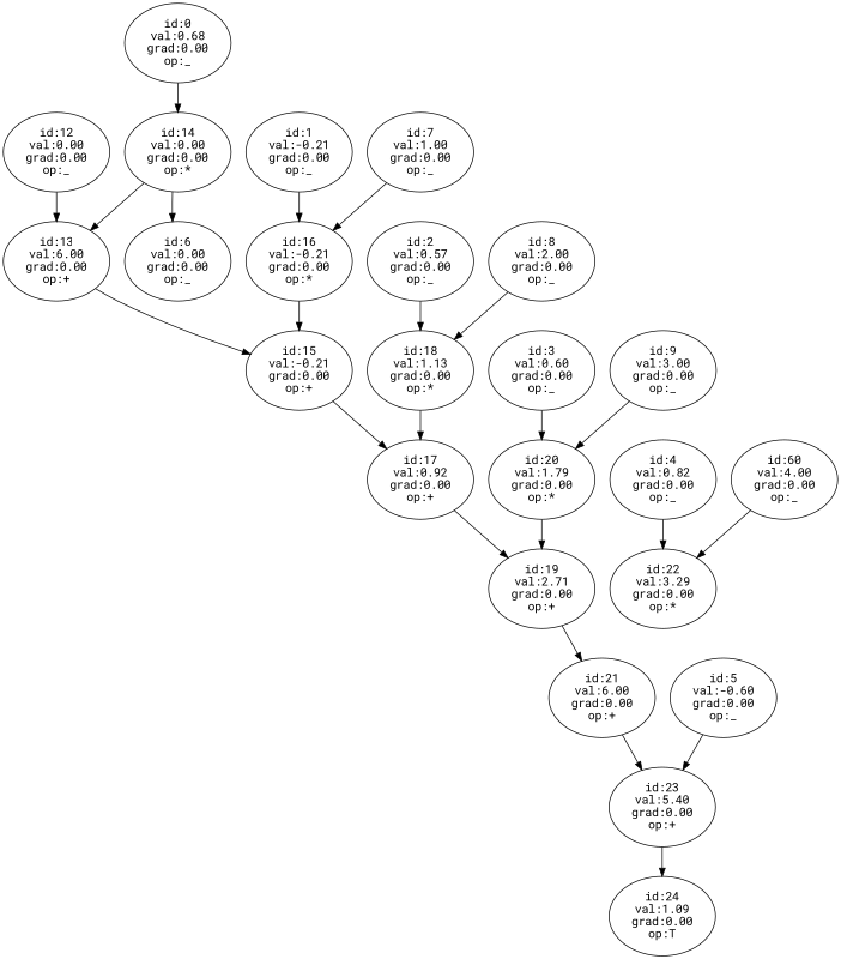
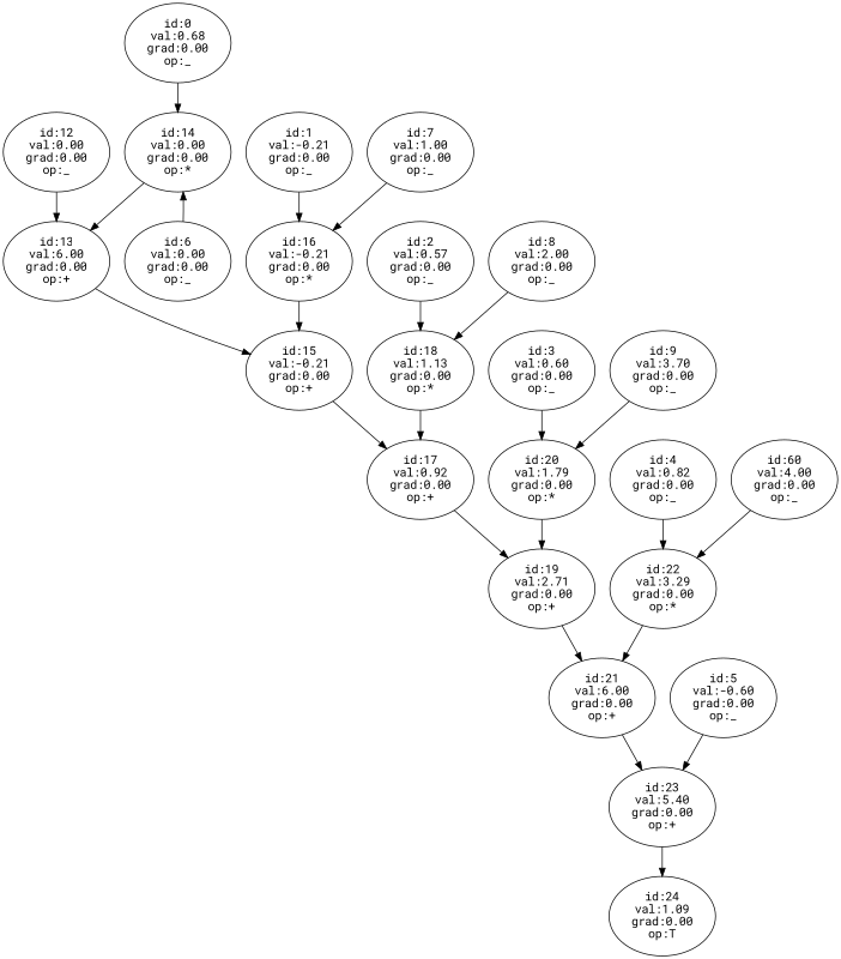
  digraph {
    fontname="Roboto Mono"
    node [fontname="Roboto Mono"]
    edge [fontname="Roboto Mono"]
    n1 [label="id:24\nval:1.09\ngrad:0.00\nop:T"]
    n2 [label="id:23\nval:5.40\ngrad:0.00\nop:+"]
    n3 [label="id:21\nval:6.00\ngrad:0.00\nop:+"]
    n4 [label="id:19\nval:2.71\ngrad:0.00\nop:+"]
    n5 [label="id:17\nval:0.92\ngrad:0.00\nop:+"]
    n6 [label="id:15\nval:-0.21\ngrad:0.00\nop:+"]
    n7 [label="id:13\nval:6.00\ngrad:0.00\nop:+"]
    n8 [label="id:12\nval:0.00\ngrad:0.00\nop:_"]
    n9 [label="id:14\nval:0.00\ngrad:0.00\nop:*"]
    n10 [label="id:0\nval:0.68\ngrad:0.00\nop:_"]
    n11 [label="id:6\nval:0.00\ngrad:0.00\nop:_"]
    n12 [label="id:16\nval:-0.21\ngrad:0.00\nop:*"]
    n13 [label="id:1\nval:-0.21\ngrad:0.00\nop:_"]
    n14 [label="id:7\nval:1.00\ngrad:0.00\nop:_"]
    n15 [label="id:18\nval:1.13\ngrad:0.00\nop:*"]
    n16 [label="id:2\nval:0.57\ngrad:0.00\nop:_"]
    n17 [label="id:8\nval:2.00\ngrad:0.00\nop:_"]
    n18 [label="id:20\nval:1.79\ngrad:0.00\nop:*"]
    n19 [label="id:3\nval:0.60\ngrad:0.00\nop:_"]
-   n20 [label="id:9\nval:3.00\ngrad:0.00\nop:_"]
+   n20 [label="id:9\nval:3.70\ngrad:0.00\nop:_"]
    n21 [label="id:22\nval:3.29\ngrad:0.00\nop:*"]
    n22 [label="id:4\nval:0.82\ngrad:0.00\nop:_"]
    n23 [label="id:60\nval:4.00\ngrad:0.00\nop:_"]
    n24 [label="id:5\nval:-0.60\ngrad:0.00\nop:_"]
    n2 -> n1
    n3 -> n2
    n4 -> n3
    n5 -> n4
    n6 -> n5
    n7 -> n6
    n8 -> n7
    n9 -> n7
    n10 -> n9
-   n9 -> n11
+   n11 -> n9
    n12 -> n6
    n13 -> n12
    n14 -> n12
    n15 -> n5
    n16 -> n15
    n17 -> n15
    n18 -> n4
    n19 -> n18
    n20 -> n18
+   n21 -> n3
    n22 -> n21
    n23 -> n21
    n24 -> n2
  }
